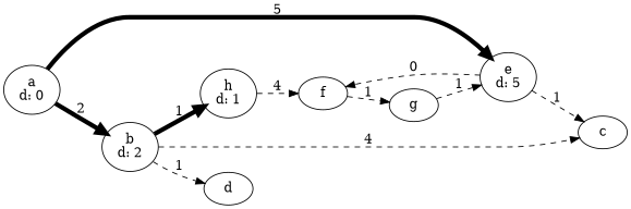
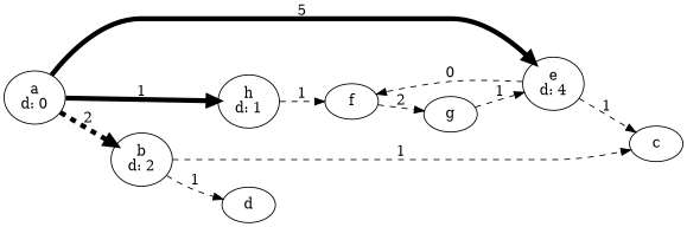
  digraph {
    rankdir=LR
    node [shape=oval]
    edge [dir=forward style=dashed]
    n1 [label="a\nd: 0"]
    n2 [label="b\nd: 2"]
-   n3 [label="e\nd: 5"]
+   n3 [label="e\nd: 4"]
    n4 [label="h\nd: 1"]
    n5 [label=c]
    n6 [label=d]
    n7 [label=f]
    n8 [label=g]
-   n1 -> n2 [label=2 penwidth=5 style=""]
+   n1 -> n2 [label=2 penwidth=5]
    n1 -> n3 [label=5 penwidth=5 style=""]
-   n2 -> n4 [label=1 penwidth=5 style=""]
-   n2 -> n5 [label=4]
+   n1 -> n4 [label=1 penwidth=5 style=""]
+   n2 -> n5 [label=1]
    n2 -> n6 [label=1]
    n3 -> n5 [label=1]
    n3 -> n7 [label=0]
-   n4 -> n7 [label=4]
-   n7 -> n8 [label=1]
+   n4 -> n7 [label=1]
+   n7 -> n8 [label=2]
    n8 -> n3 [label=1]
  }
